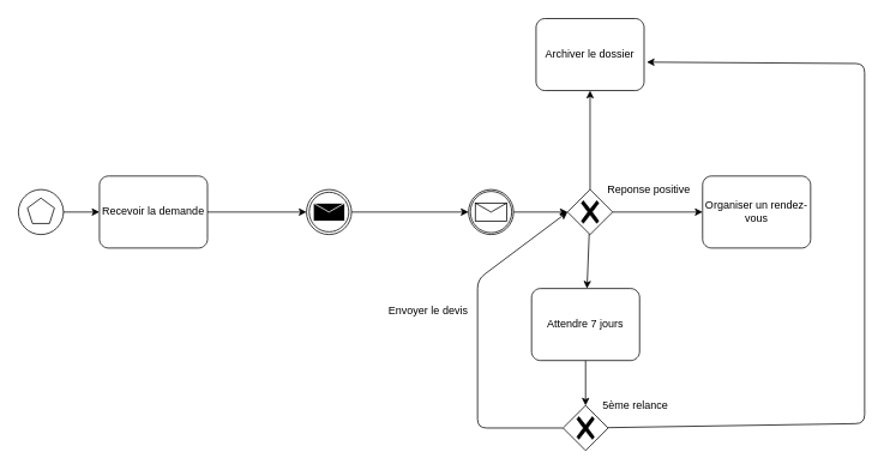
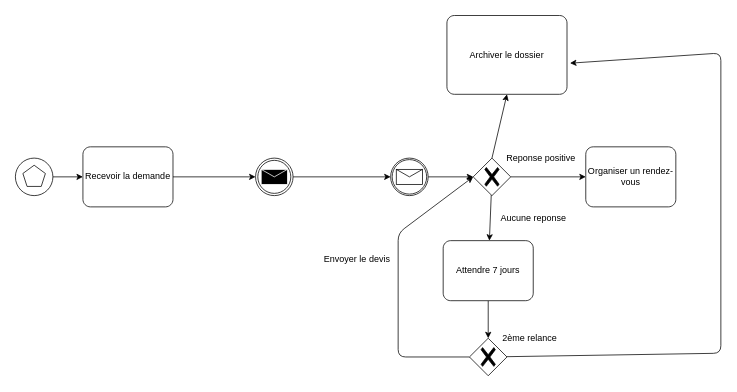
  <mxCell id="0" />
  <mxCell id="1" parent="0" />
  <mxCell id="2" value="" style="edgeStyle=none;html=1;" parent="1" source="3" target="5" edge="1"><mxGeometry relative="1" as="geometry" /></mxCell>
  <mxCell id="3" value="" style="points=[[0.145,0.145,0],[0.5,0,0],[0.855,0.145,0],[1,0.5,0],[0.855,0.855,0],[0.5,1,0],[0.145,0.855,0],[0,0.5,0]];shape=mxgraph.bpmn.event;html=1;verticalLabelPosition=bottom;labelBackgroundColor=#ffffff;verticalAlign=top;align=center;perimeter=ellipsePerimeter;outlineConnect=0;aspect=fixed;outline=standard;symbol=multiple;" parent="1" vertex="1"><mxGeometry x="20" y="210" width="50" height="50" as="geometry" /></mxCell>
  <mxCell id="4" value="" style="edgeStyle=none;html=1;entryX=0;entryY=0.5;entryDx=0;entryDy=0;entryPerimeter=0;" parent="1" source="5" target="23" edge="1"><mxGeometry relative="1" as="geometry"><mxPoint x="310" y="235" as="targetPoint" /></mxGeometry></mxCell>
  <mxCell id="5" value="Recevoir la demande" style="points=[[0.25,0,0],[0.5,0,0],[0.75,0,0],[1,0.25,0],[1,0.5,0],[1,0.75,0],[0.75,1,0],[0.5,1,0],[0.25,1,0],[0,0.75,0],[0,0.5,0],[0,0.25,0]];shape=mxgraph.bpmn.task;whiteSpace=wrap;rectStyle=rounded;size=10;html=1;taskMarker=abstract;" parent="1" vertex="1"><mxGeometry x="110" y="195" width="120" height="80" as="geometry" /></mxCell>
  <mxCell id="6" value="" style="edgeStyle=none;html=1;entryX=0;entryY=0.5;entryDx=0;entryDy=0;entryPerimeter=0;exitX=1;exitY=0.5;exitDx=0;exitDy=0;exitPerimeter=0;" parent="1" source="23" target="8" edge="1"><mxGeometry relative="1" as="geometry"><mxPoint x="430" y="235" as="sourcePoint" /><mxPoint x="500" y="235" as="targetPoint" /></mxGeometry></mxCell>
  <mxCell id="7" value="" style="edgeStyle=none;html=1;" parent="1" source="8" target="12" edge="1"><mxGeometry relative="1" as="geometry" /></mxCell>
  <mxCell id="8" value="" style="points=[[0.145,0.145,0],[0.5,0,0],[0.855,0.145,0],[1,0.5,0],[0.855,0.855,0],[0.5,1,0],[0.145,0.855,0],[0,0.5,0]];shape=mxgraph.bpmn.event;html=1;verticalLabelPosition=bottom;labelBackgroundColor=#ffffff;verticalAlign=top;align=center;perimeter=ellipsePerimeter;outlineConnect=0;aspect=fixed;outline=catching;symbol=message;" parent="1" vertex="1"><mxGeometry x="520" y="210" width="50" height="50" as="geometry" /></mxCell>
  <mxCell id="9" style="edgeStyle=none;html=1;exitX=0.5;exitY=0;exitDx=0;exitDy=0;exitPerimeter=0;entryX=0.5;entryY=1;entryDx=0;entryDy=0;entryPerimeter=0;" parent="1" source="12" target="13" edge="1"><mxGeometry relative="1" as="geometry" /></mxCell>
  <mxCell id="10" value="" style="edgeStyle=none;html=1;" parent="1" source="12" target="14" edge="1"><mxGeometry relative="1" as="geometry" /></mxCell>
  <mxCell id="11" value="" style="edgeStyle=none;html=1;fontStyle=1" parent="1" source="12" target="17" edge="1"><mxGeometry relative="1" as="geometry" /></mxCell>
  <mxCell id="12" value="" style="points=[[0.25,0.25,0],[0.5,0,0],[0.75,0.25,0],[1,0.5,0],[0.75,0.75,0],[0.5,1,0],[0.25,0.75,0],[0,0.5,0]];shape=mxgraph.bpmn.gateway2;html=1;verticalLabelPosition=bottom;labelBackgroundColor=#ffffff;verticalAlign=top;align=center;perimeter=rhombusPerimeter;outlineConnect=0;outline=none;symbol=none;gwType=exclusive;" parent="1" vertex="1"><mxGeometry x="630" y="210" width="50" height="50" as="geometry" /></mxCell>
- <mxCell id="13" value="Archiver le dossier" style="points=[[0.25,0,0],[0.5,0,0],[0.75,0,0],[1,0.25,0],[1,0.5,0],[1,0.75,0],[0.75,1,0],[0.5,1,0],[0.25,1,0],[0,0.75,0],[0,0.5,0],[0,0.25,0]];shape=mxgraph.bpmn.task;whiteSpace=wrap;rectStyle=rounded;size=10;html=1;taskMarker=abstract;" parent="1" vertex="1"><mxGeometry x="595" y="20" width="120" height="80" as="geometry" /></mxCell>
+ <mxCell id="13" value="Archiver le dossier" style="points=[[0.25,0,0],[0.5,0,0],[0.75,0,0],[1,0.25,0],[1,0.5,0],[1,0.75,0],[0.75,1,0],[0.5,1,0],[0.25,1,0],[0,0.75,0],[0,0.5,0],[0,0.25,0]];shape=mxgraph.bpmn.task;whiteSpace=wrap;rectStyle=rounded;size=10;html=1;taskMarker=abstract;" parent="1" vertex="1"><mxGeometry x="595" y="20" width="160" height="105" as="geometry" /></mxCell>
  <mxCell id="14" value="Organiser un rendez-vous" style="points=[[0.25,0,0],[0.5,0,0],[0.75,0,0],[1,0.25,0],[1,0.5,0],[1,0.75,0],[0.75,1,0],[0.5,1,0],[0.25,1,0],[0,0.75,0],[0,0.5,0],[0,0.25,0]];shape=mxgraph.bpmn.task;whiteSpace=wrap;rectStyle=rounded;size=10;html=1;taskMarker=abstract;" parent="1" vertex="1"><mxGeometry x="780" y="195" width="120" height="80" as="geometry" /></mxCell>
  <mxCell id="15" value="Reponse positive" style="text;html=1;align=center;verticalAlign=middle;resizable=0;points=[];autosize=1;strokeColor=none;fillColor=none;" parent="1" vertex="1"><mxGeometry x="660" y="195" width="120" height="30" as="geometry" /></mxCell>
  <mxCell id="16" value="" style="edgeStyle=none;html=1;" parent="1" source="17" target="20" edge="1"><mxGeometry relative="1" as="geometry" /></mxCell>
  <mxCell id="17" value="Attendre 7 jours" style="points=[[0.25,0,0],[0.5,0,0],[0.75,0,0],[1,0.25,0],[1,0.5,0],[1,0.75,0],[0.75,1,0],[0.5,1,0],[0.25,1,0],[0,0.75,0],[0,0.5,0],[0,0.25,0]];shape=mxgraph.bpmn.task;whiteSpace=wrap;rectStyle=rounded;size=10;html=1;taskMarker=abstract;" parent="1" vertex="1"><mxGeometry x="590" y="320" width="120" height="80" as="geometry" /></mxCell>
+ <mxCell id="18" value="Aucune reponse" style="text;html=1;align=center;verticalAlign=middle;resizable=0;points=[];autosize=1;strokeColor=none;fillColor=none;" parent="1" vertex="1"><mxGeometry x="655" y="275" width="110" height="30" as="geometry" /></mxCell>
  <mxCell id="19" value="" style="edgeStyle=none;html=1;entryX=1.025;entryY=0.605;entryDx=0;entryDy=0;entryPerimeter=0;" parent="1" source="20" target="13" edge="1"><mxGeometry relative="1" as="geometry"><mxPoint x="960" y="380" as="targetPoint" /><Array as="points"><mxPoint x="960" y="470" /><mxPoint x="960" y="70" /></Array></mxGeometry></mxCell>
  <mxCell id="20" value="" style="points=[[0.25,0.25,0],[0.5,0,0],[0.75,0.25,0],[1,0.5,0],[0.75,0.75,0],[0.5,1,0],[0.25,0.75,0],[0,0.5,0]];shape=mxgraph.bpmn.gateway2;html=1;verticalLabelPosition=bottom;labelBackgroundColor=#ffffff;verticalAlign=top;align=center;perimeter=rhombusPerimeter;outlineConnect=0;outline=none;symbol=none;gwType=exclusive;" parent="1" vertex="1"><mxGeometry x="625" y="450" width="50" height="50" as="geometry" /></mxCell>
- <mxCell id="21" value="5ème relance" style="text;html=1;align=center;verticalAlign=middle;resizable=0;points=[];autosize=1;strokeColor=none;fillColor=none;" parent="1" vertex="1"><mxGeometry x="655" y="435" width="100" height="30" as="geometry" /></mxCell>
+ <mxCell id="21" value="2ème relance" style="text;html=1;align=center;verticalAlign=middle;resizable=0;points=[];autosize=1;strokeColor=none;fillColor=none;" parent="1" vertex="1"><mxGeometry x="655" y="435" width="100" height="30" as="geometry" /></mxCell>
  <mxCell id="22" value="" style="edgeStyle=none;html=1;exitX=0;exitY=0.5;exitDx=0;exitDy=0;exitPerimeter=0;entryX=0;entryY=0.5;entryDx=0;entryDy=0;entryPerimeter=0;" parent="1" source="20" target="12" edge="1"><mxGeometry relative="1" as="geometry"><mxPoint x="601.218" y="444.518" as="sourcePoint" /><mxPoint x="540" y="280" as="targetPoint" /><Array as="points"><mxPoint x="530" y="475" /><mxPoint x="530" y="310" /></Array></mxGeometry></mxCell>
  <mxCell id="23" value="" style="points=[[0.145,0.145,0],[0.5,0,0],[0.855,0.145,0],[1,0.5,0],[0.855,0.855,0],[0.5,1,0],[0.145,0.855,0],[0,0.5,0]];shape=mxgraph.bpmn.event;html=1;verticalLabelPosition=bottom;labelBackgroundColor=#ffffff;verticalAlign=top;align=center;perimeter=ellipsePerimeter;outlineConnect=0;aspect=fixed;outline=throwing;symbol=message;" parent="1" vertex="1"><mxGeometry x="340" y="210" width="50" height="50" as="geometry" /></mxCell>
  <mxCell id="24" value="Envoyer le devis" style="text;html=1;align=center;verticalAlign=middle;resizable=0;points=[];autosize=1;strokeColor=none;fillColor=none;" parent="1" vertex="1"><mxGeometry x="420" y="330" width="110" height="30" as="geometry" /></mxCell>
